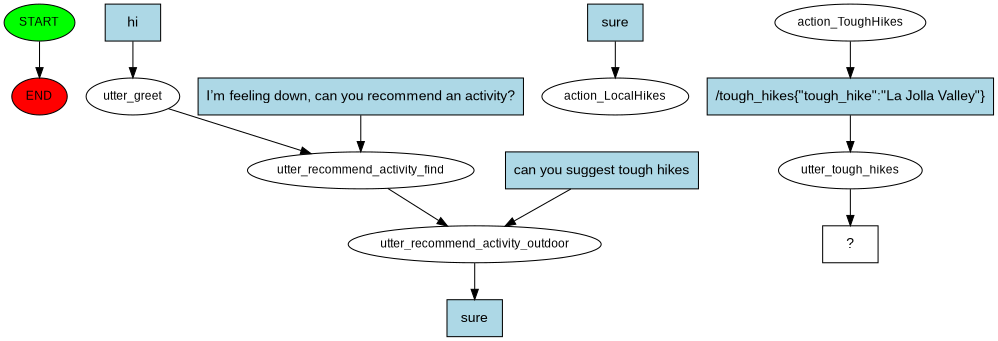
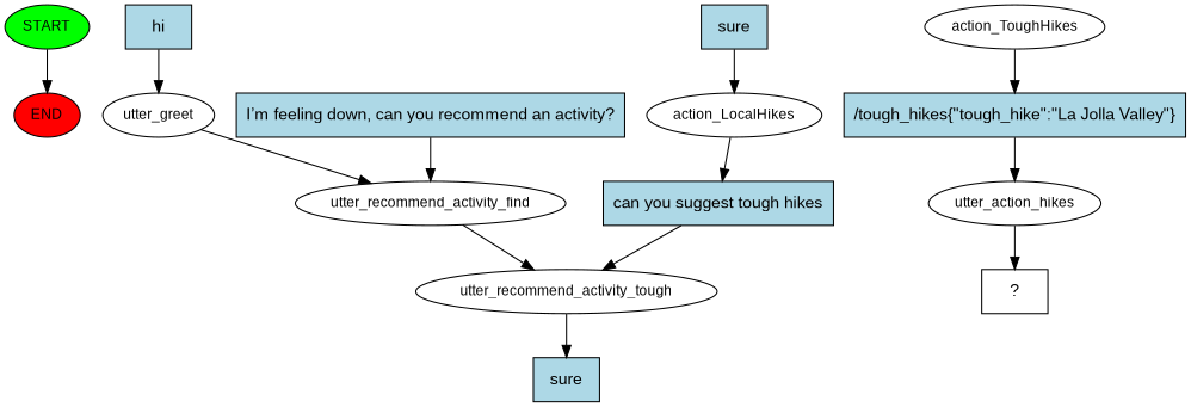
  digraph {
    fontname="Liberation Sans"
    node [fontname="Liberation Sans" fontsize=12 style=filled]
    edge [fontname="Liberation Sans"]
    n1 [fillcolor=green label=START]
    n2 [fillcolor=red label=END]
    n3 [fillcolor=lightblue label=hi shape=rect fontsize=""]
    n4 [label=utter_greet style=""]
    n5 [label=utter_recommend_activity_find style=""]
    n6 [fillcolor=lightblue label="I’m feeling down, can you recommend an activity?" shape=rect fontsize=""]
-   n7 [label=utter_recommend_activity_outdoor style=""]
+   n7 [label=utter_recommend_activity_tough style=""]
    n8 [fillcolor=lightblue label=sure shape=rect fontsize=""]
    n9 [fillcolor=lightblue label=sure shape=rect fontsize=""]
    n10 [label=action_LocalHikes style=""]
    n11 [fillcolor=lightblue label="can you suggest tough hikes" shape=rect fontsize=""]
    n12 [label=action_ToughHikes style=""]
    n13 [fillcolor=lightblue label="/tough_hikes{\"tough_hike\":\"La Jolla Valley\"}" shape=rect fontsize=""]
-   n14 [label=utter_tough_hikes style=""]
+   n14 [label=utter_action_hikes style=""]
    n15 [label="  ?  " shape=rect fontsize="" style=""]
    n1 -> n2
    n3 -> n4
    n4 -> n5
    n5 -> n7
    n6 -> n5
    n7 -> n8
    n9 -> n10
+   n10 -> n11
    n11 -> n7
    n12 -> n13
    n13 -> n14
    n14 -> n15
  }
